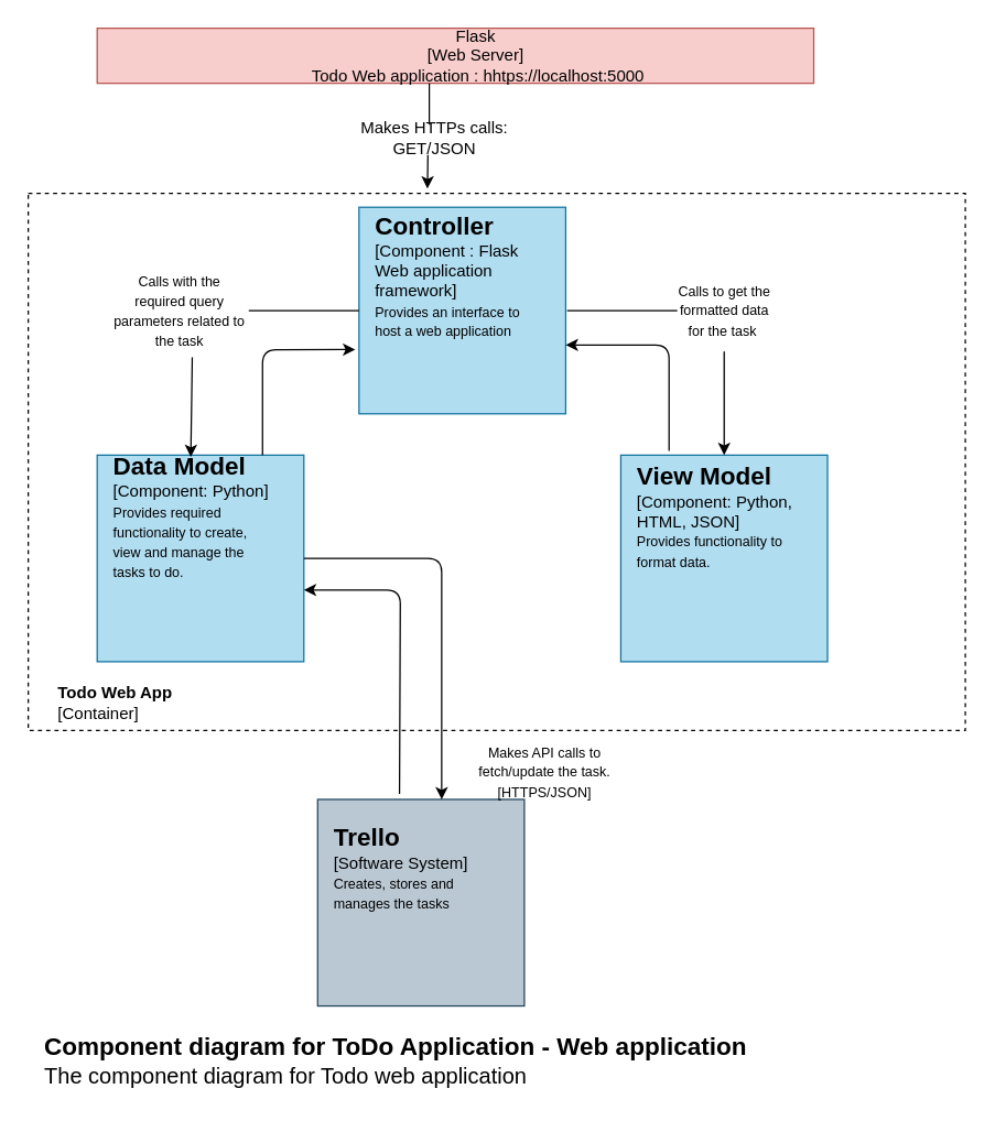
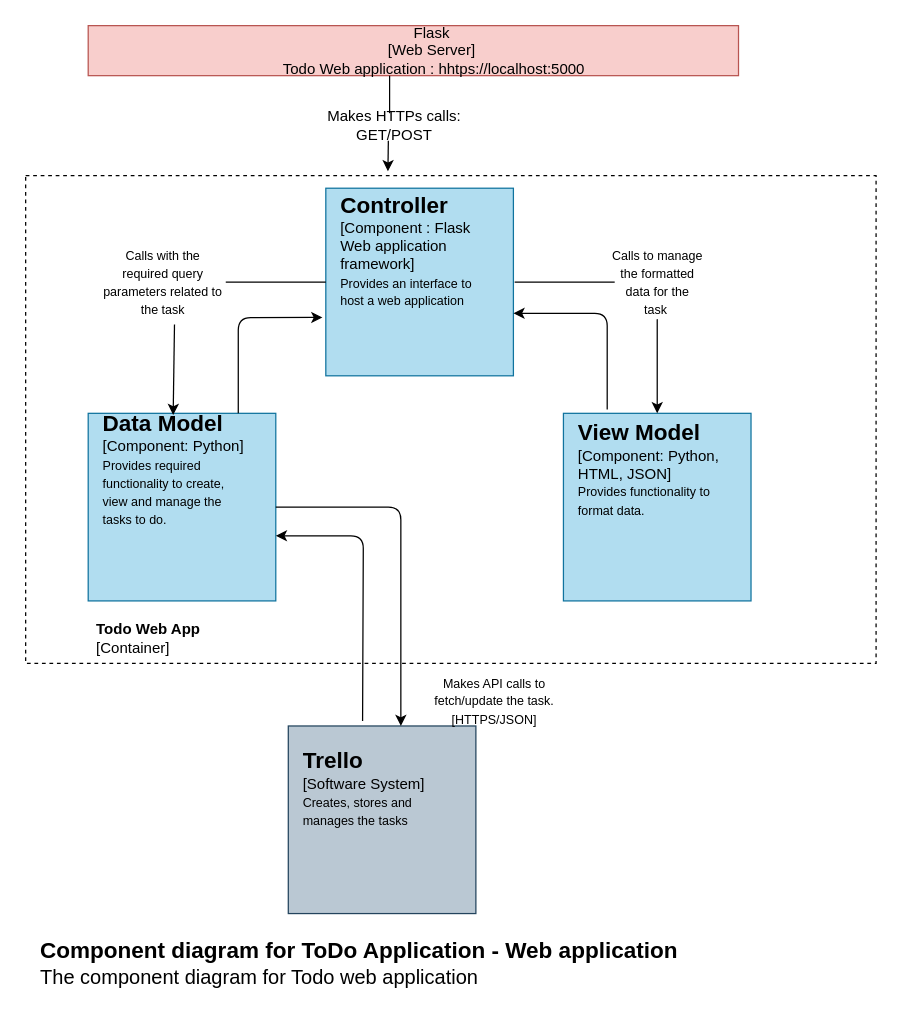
  <mxCell id="0" />
  <mxCell id="1" parent="0" />
  <mxCell id="2" value="" style="endArrow=classic;html=1;startArrow=none;entryX=0.426;entryY=-0.009;entryDx=0;entryDy=0;entryPerimeter=0;" parent="1" target="5" edge="1"><mxGeometry width="50" height="50" relative="1" as="geometry"><mxPoint x="310" y="112" as="sourcePoint" /><mxPoint x="309" y="130" as="targetPoint" /><Array as="points" /></mxGeometry></mxCell>
  <mxCell id="3" value="" style="rounded=0;whiteSpace=wrap;html=1;fillColor=#f8cecc;strokeColor=#b85450;" parent="1" vertex="1"><mxGeometry x="70" y="20" width="520" height="40" as="geometry" /></mxCell>
  <mxCell id="4" value="&lt;font&gt;Flask&lt;br&gt;[Web Server]&lt;br&gt;&amp;nbsp;Todo Web application : hhtps://localhost:5000&lt;br&gt;&lt;/font&gt;" style="text;html=1;strokeColor=none;fillColor=none;align=center;verticalAlign=middle;whiteSpace=wrap;rounded=0;" parent="1" vertex="1"><mxGeometry x="170" y="30" width="350" height="20" as="geometry" /></mxCell>
  <mxCell id="5" value="" style="rounded=0;whiteSpace=wrap;html=1;dashed=1;" parent="1" vertex="1"><mxGeometry x="20" y="140" width="680" height="390" as="geometry" /></mxCell>
- <mxCell id="6" value="Makes HTTPs calls: GET/JSON" style="text;html=1;strokeColor=none;fillColor=none;align=center;verticalAlign=middle;whiteSpace=wrap;rounded=0;dashed=1;" parent="1" vertex="1"><mxGeometry x="260" y="90" width="110" height="20" as="geometry" /></mxCell>
+ <mxCell id="6" value="Makes HTTPs calls: GET/POST" style="text;html=1;strokeColor=none;fillColor=none;align=center;verticalAlign=middle;whiteSpace=wrap;rounded=0;dashed=1;" parent="1" vertex="1"><mxGeometry x="260" y="90" width="110" height="20" as="geometry" /></mxCell>
  <mxCell id="7" value="" style="endArrow=none;html=1;" parent="1" edge="1"><mxGeometry width="50" height="50" relative="1" as="geometry"><mxPoint x="311" y="60" as="sourcePoint" /><mxPoint x="311" y="90" as="targetPoint" /><Array as="points" /></mxGeometry></mxCell>
  <mxCell id="8" value="&lt;font&gt;&lt;b style=&quot;font-size: 18px&quot;&gt;Component diagram for ToDo Application - Web application&lt;/b&gt;&lt;br&gt;&lt;font size=&quot;3&quot;&gt;The component diagram for Todo web application&lt;/font&gt;&lt;br&gt;&lt;/font&gt;" style="text;html=1;strokeColor=none;fillColor=none;align=left;verticalAlign=middle;whiteSpace=wrap;rounded=0;dashed=1;" parent="1" vertex="1"><mxGeometry x="30" y="740" width="560" height="60" as="geometry" /></mxCell>
  <mxCell id="9" value="" style="whiteSpace=wrap;html=1;aspect=fixed;fillColor=#b1ddf0;strokeColor=#10739e;fontColor=#FFFFFF;" parent="1" vertex="1"><mxGeometry x="260" y="150" width="150" height="150" as="geometry" /></mxCell>
  <mxCell id="10" value="&lt;font&gt;&lt;b style=&quot;font-size: 18px&quot;&gt;Controller&amp;nbsp;&lt;/b&gt;&lt;br&gt;&lt;font&gt;&lt;font style=&quot;font-size: 12px&quot;&gt;[Component : Flask Web application framework]&lt;/font&gt;&lt;br&gt;&lt;/font&gt;&lt;font style=&quot;font-size: 10px&quot;&gt;Provides an interface to host a web application&lt;/font&gt;&lt;br&gt;&lt;/font&gt;" style="text;html=1;strokeColor=none;fillColor=none;align=left;verticalAlign=middle;whiteSpace=wrap;rounded=0;dashed=1;" parent="1" vertex="1"><mxGeometry x="270" y="170" width="110" height="60" as="geometry" /></mxCell>
  <mxCell id="11" value="" style="whiteSpace=wrap;html=1;aspect=fixed;fillColor=#b1ddf0;strokeColor=#10739e;" parent="1" vertex="1"><mxGeometry x="70" y="330" width="150" height="150" as="geometry" /></mxCell>
  <mxCell id="12" value="" style="whiteSpace=wrap;html=1;aspect=fixed;fillColor=#b1ddf0;strokeColor=#10739e;" parent="1" vertex="1"><mxGeometry x="450" y="330" width="150" height="150" as="geometry" /></mxCell>
  <mxCell id="13" value="" style="whiteSpace=wrap;html=1;aspect=fixed;fillColor=#bac8d3;strokeColor=#23445d;" parent="1" vertex="1"><mxGeometry x="230" y="580" width="150" height="150" as="geometry" /></mxCell>
  <mxCell id="14" value="&lt;font&gt;&lt;b style=&quot;font-size: 18px&quot;&gt;Data Model&amp;nbsp;&lt;/b&gt;&lt;br&gt;&lt;font&gt;&lt;font style=&quot;font-size: 12px&quot;&gt;[Component: Python]&lt;/font&gt;&lt;br&gt;&lt;/font&gt;&lt;font style=&quot;font-size: 10px&quot;&gt;Provides required functionality to create, view and manage the tasks to do.&lt;/font&gt;&lt;br&gt;&lt;/font&gt;" style="text;html=1;strokeColor=none;fillColor=none;align=left;verticalAlign=middle;whiteSpace=wrap;rounded=0;dashed=1;" parent="1" vertex="1"><mxGeometry x="80" y="345" width="120" height="60" as="geometry" /></mxCell>
  <mxCell id="15" value="&lt;font&gt;&lt;b style=&quot;font-size: 18px&quot;&gt;View Model&amp;nbsp;&lt;/b&gt;&lt;br&gt;&lt;font&gt;&lt;font style=&quot;font-size: 12px&quot;&gt;[Component: Python, HTML, JSON]&lt;/font&gt;&lt;br&gt;&lt;/font&gt;&lt;font style=&quot;font-size: 10px&quot;&gt;Provides functionality to format data.&amp;nbsp;&amp;nbsp;&lt;/font&gt;&lt;br&gt;&lt;/font&gt;" style="text;html=1;strokeColor=none;fillColor=none;align=left;verticalAlign=middle;whiteSpace=wrap;rounded=0;dashed=1;" parent="1" vertex="1"><mxGeometry x="460" y="345" width="130" height="60" as="geometry" /></mxCell>
  <mxCell id="16" value="&lt;font&gt;&lt;b style=&quot;font-size: 18px&quot;&gt;Trello&amp;nbsp;&lt;/b&gt;&lt;br&gt;&lt;font&gt;&lt;font style=&quot;font-size: 12px&quot;&gt;[Software System]&lt;/font&gt;&lt;br&gt;&lt;/font&gt;&lt;span style=&quot;text-align: center&quot;&gt;&lt;font style=&quot;font-size: 10px&quot;&gt;Creates, stores and manages the tasks&lt;/font&gt;&lt;/span&gt;&lt;br&gt;&lt;/font&gt;" style="text;html=1;strokeColor=none;fillColor=none;align=left;verticalAlign=middle;whiteSpace=wrap;rounded=0;dashed=1;" parent="1" vertex="1"><mxGeometry x="240" y="600" width="110" height="60" as="geometry" /></mxCell>
  <mxCell id="17" value="" style="endArrow=classic;startArrow=none;html=1;entryX=0.5;entryY=0;entryDx=0;entryDy=0;" parent="1" target="12" edge="1"><mxGeometry width="50" height="50" relative="1" as="geometry"><mxPoint x="525" y="280" as="sourcePoint" /><mxPoint x="559.75" y="210" as="targetPoint" /><Array as="points"><mxPoint x="525" y="250" /></Array></mxGeometry></mxCell>
  <mxCell id="18" value="&lt;font style=&quot;font-size: 10px&quot;&gt;Calls with the required query parameters related to the task&lt;/font&gt;" style="text;html=1;strokeColor=none;fillColor=none;align=center;verticalAlign=middle;whiteSpace=wrap;rounded=0;dashed=1;" parent="1" vertex="1"><mxGeometry x="80" y="200" width="100" height="50" as="geometry" /></mxCell>
  <mxCell id="19" value="" style="endArrow=none;startArrow=classic;html=1;exitX=0.453;exitY=0.009;exitDx=0;exitDy=0;exitPerimeter=0;" parent="1" source="11" edge="1"><mxGeometry width="50" height="50" relative="1" as="geometry"><mxPoint x="137.95" y="331.35" as="sourcePoint" /><mxPoint x="139" y="259" as="targetPoint" /><Array as="points" /></mxGeometry></mxCell>
- <mxCell id="20" value="&lt;font style=&quot;font-size: 10px&quot;&gt;Calls to get the formatted data for the task&amp;nbsp;&lt;/font&gt;" style="text;html=1;strokeColor=none;fillColor=none;align=center;verticalAlign=middle;whiteSpace=wrap;rounded=0;dashed=1;" parent="1" vertex="1"><mxGeometry x="487.5" y="200" width="75" height="50" as="geometry" /></mxCell>
+ <mxCell id="20" value="&lt;font style=&quot;font-size: 10px&quot;&gt;Calls to manage the formatted data for the task&amp;nbsp;&lt;/font&gt;" style="text;html=1;strokeColor=none;fillColor=none;align=center;verticalAlign=middle;whiteSpace=wrap;rounded=0;dashed=1;" parent="1" vertex="1"><mxGeometry x="487.5" y="200" width="75" height="50" as="geometry" /></mxCell>
  <mxCell id="21" value="&lt;font style=&quot;font-size: 10px&quot;&gt;Makes API calls to fetch/update the task.&lt;br&gt;[HTTPS/JSON]&lt;/font&gt;" style="text;html=1;strokeColor=none;fillColor=none;align=center;verticalAlign=middle;whiteSpace=wrap;rounded=0;dashed=1;" parent="1" vertex="1"><mxGeometry x="330" y="550" width="130" height="20" as="geometry" /></mxCell>
  <mxCell id="22" value="" style="endArrow=classic;html=1;exitX=1;exitY=0.5;exitDx=0;exitDy=0;" parent="1" source="11" edge="1"><mxGeometry width="50" height="50" relative="1" as="geometry"><mxPoint x="330" y="480" as="sourcePoint" /><mxPoint x="320" y="580" as="targetPoint" /><Array as="points"><mxPoint x="320" y="405" /></Array></mxGeometry></mxCell>
- <mxCell id="23" value="&lt;b&gt;Todo Web App&amp;nbsp;&lt;/b&gt;&lt;br&gt;&lt;div style=&quot;text-align: left&quot;&gt;&lt;span&gt;[Container]&lt;/span&gt;&lt;/div&gt;" style="text;html=1;strokeColor=none;fillColor=none;align=center;verticalAlign=middle;whiteSpace=wrap;rounded=0;dashed=1;" parent="1" vertex="1"><mxGeometry x="30" y="500" width="110" height="20" as="geometry" /></mxCell>
+ <mxCell id="23" value="&lt;b&gt;Todo Web App&amp;nbsp;&lt;/b&gt;&lt;br&gt;&lt;div style=&quot;text-align: left&quot;&gt;&lt;span&gt;[Container]&lt;/span&gt;&lt;/div&gt;" style="text;html=1;strokeColor=none;fillColor=none;align=center;verticalAlign=middle;whiteSpace=wrap;rounded=0;dashed=1;" parent="1" vertex="1"><mxGeometry x="65" y="500" width="110" height="20" as="geometry" /></mxCell>
  <mxCell id="24" value="" style="endArrow=none;html=1;fontColor=#000000;exitX=1;exitY=0.5;exitDx=0;exitDy=0;entryX=0;entryY=0.5;entryDx=0;entryDy=0;" edge="1" parent="1" source="18" target="9"><mxGeometry width="50" height="50" relative="1" as="geometry"><mxPoint x="197" y="263" as="sourcePoint" /><mxPoint x="247" y="213" as="targetPoint" /><Array as="points" /></mxGeometry></mxCell>
  <mxCell id="25" value="" style="endArrow=classic;html=1;fontColor=#000000;edgeStyle=orthogonalEdgeStyle;entryX=-0.018;entryY=0.689;entryDx=0;entryDy=0;entryPerimeter=0;" edge="1" parent="1" target="9"><mxGeometry width="50" height="50" relative="1" as="geometry"><mxPoint x="190" y="330" as="sourcePoint" /><mxPoint x="240" y="250" as="targetPoint" /><Array as="points"><mxPoint x="190" y="253" /></Array></mxGeometry></mxCell>
  <mxCell id="26" value="" style="endArrow=none;html=1;fontColor=#000000;exitX=1;exitY=0.5;exitDx=0;exitDy=0;entryX=0;entryY=0.5;entryDx=0;entryDy=0;" edge="1" parent="1"><mxGeometry width="50" height="50" relative="1" as="geometry"><mxPoint x="411" y="225" as="sourcePoint" /><mxPoint x="491" y="225" as="targetPoint" /><Array as="points" /></mxGeometry></mxCell>
  <mxCell id="27" value="" style="endArrow=classic;html=1;fontColor=#000000;edgeStyle=orthogonalEdgeStyle;" edge="1" parent="1"><mxGeometry width="50" height="50" relative="1" as="geometry"><mxPoint x="485" y="327" as="sourcePoint" /><mxPoint x="410" y="250" as="targetPoint" /><Array as="points"><mxPoint x="485" y="250" /><mxPoint x="430" y="250" /></Array></mxGeometry></mxCell>
  <mxCell id="28" value="" style="endArrow=classic;html=1;entryX=1;entryY=0.653;entryDx=0;entryDy=0;entryPerimeter=0;exitX=0.396;exitY=-0.027;exitDx=0;exitDy=0;exitPerimeter=0;" edge="1" parent="1" source="13" target="11"><mxGeometry width="50" height="50" relative="1" as="geometry"><mxPoint x="270" y="580" as="sourcePoint" /><mxPoint x="320" y="600" as="targetPoint" /><Array as="points"><mxPoint x="290" y="428" /></Array></mxGeometry></mxCell>
